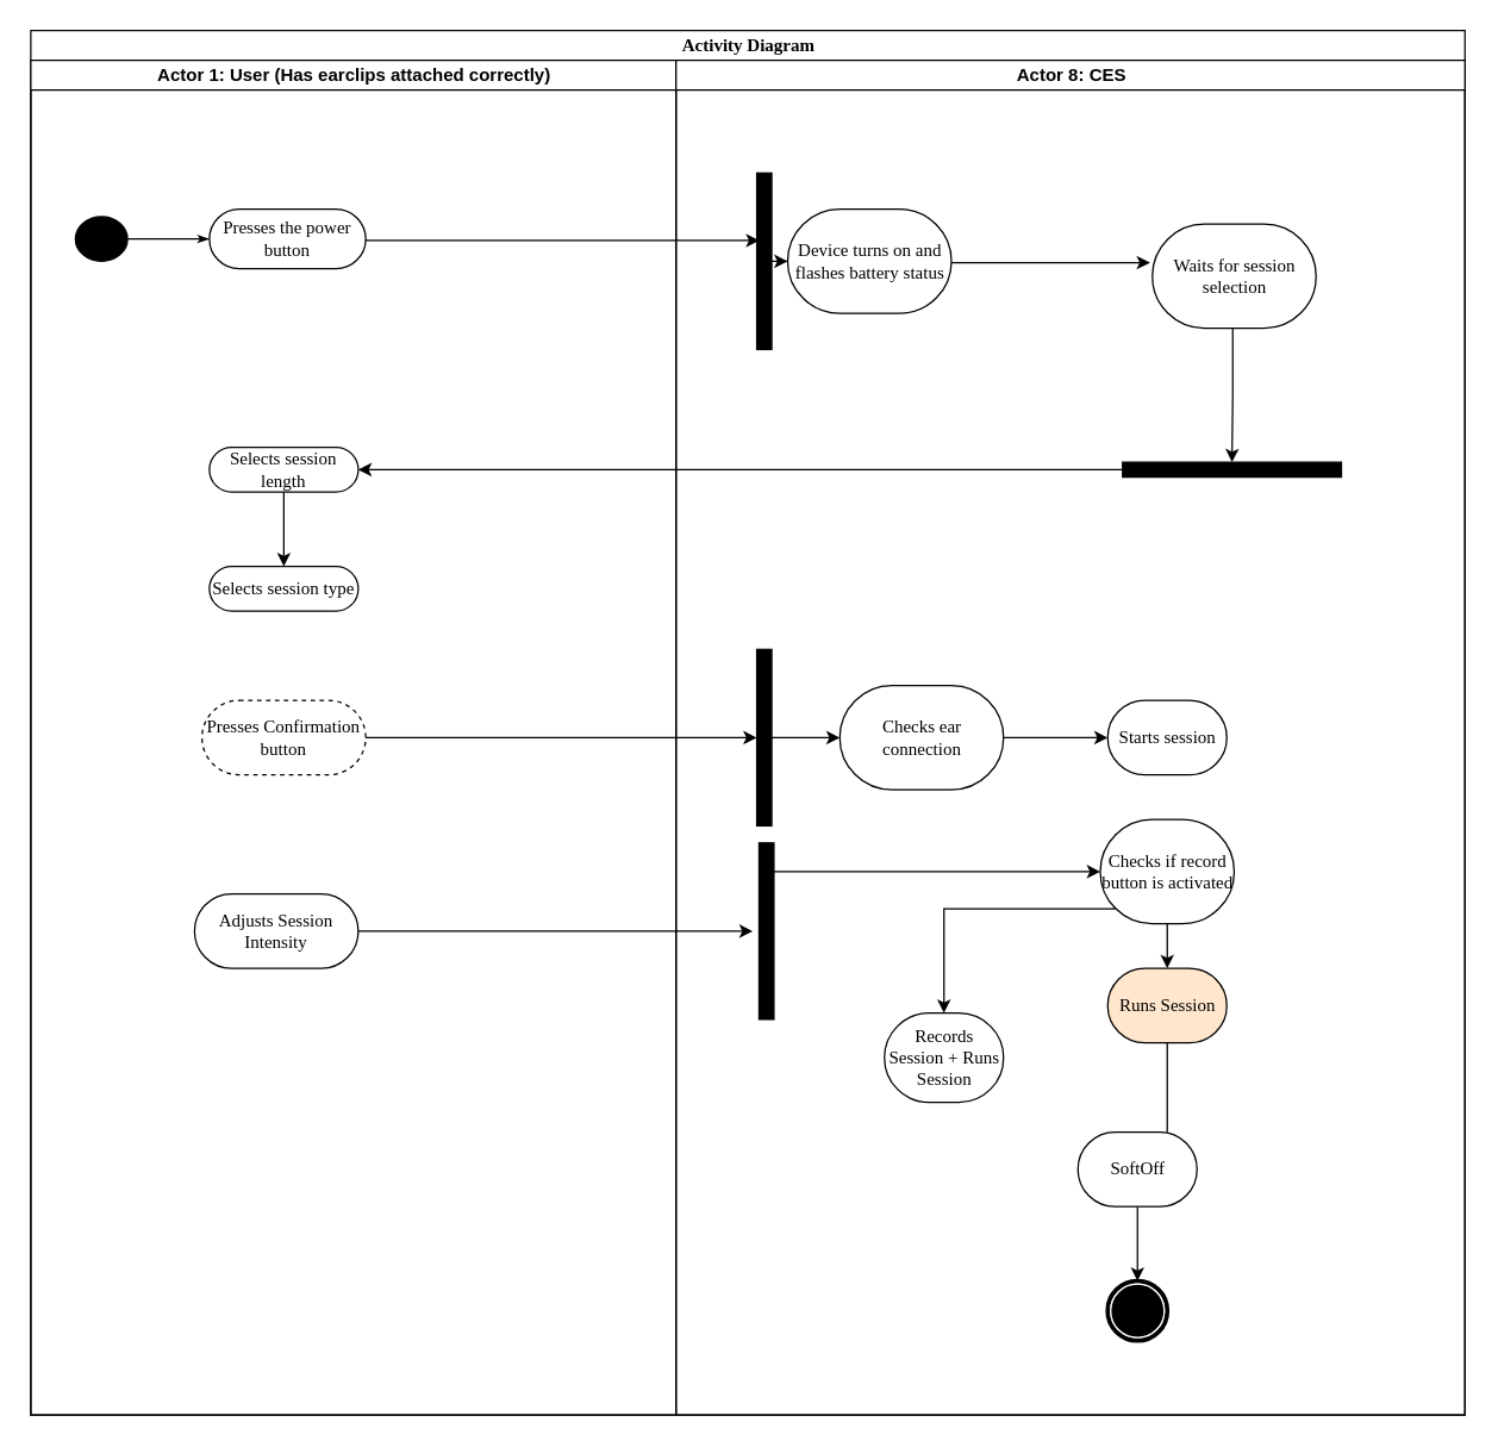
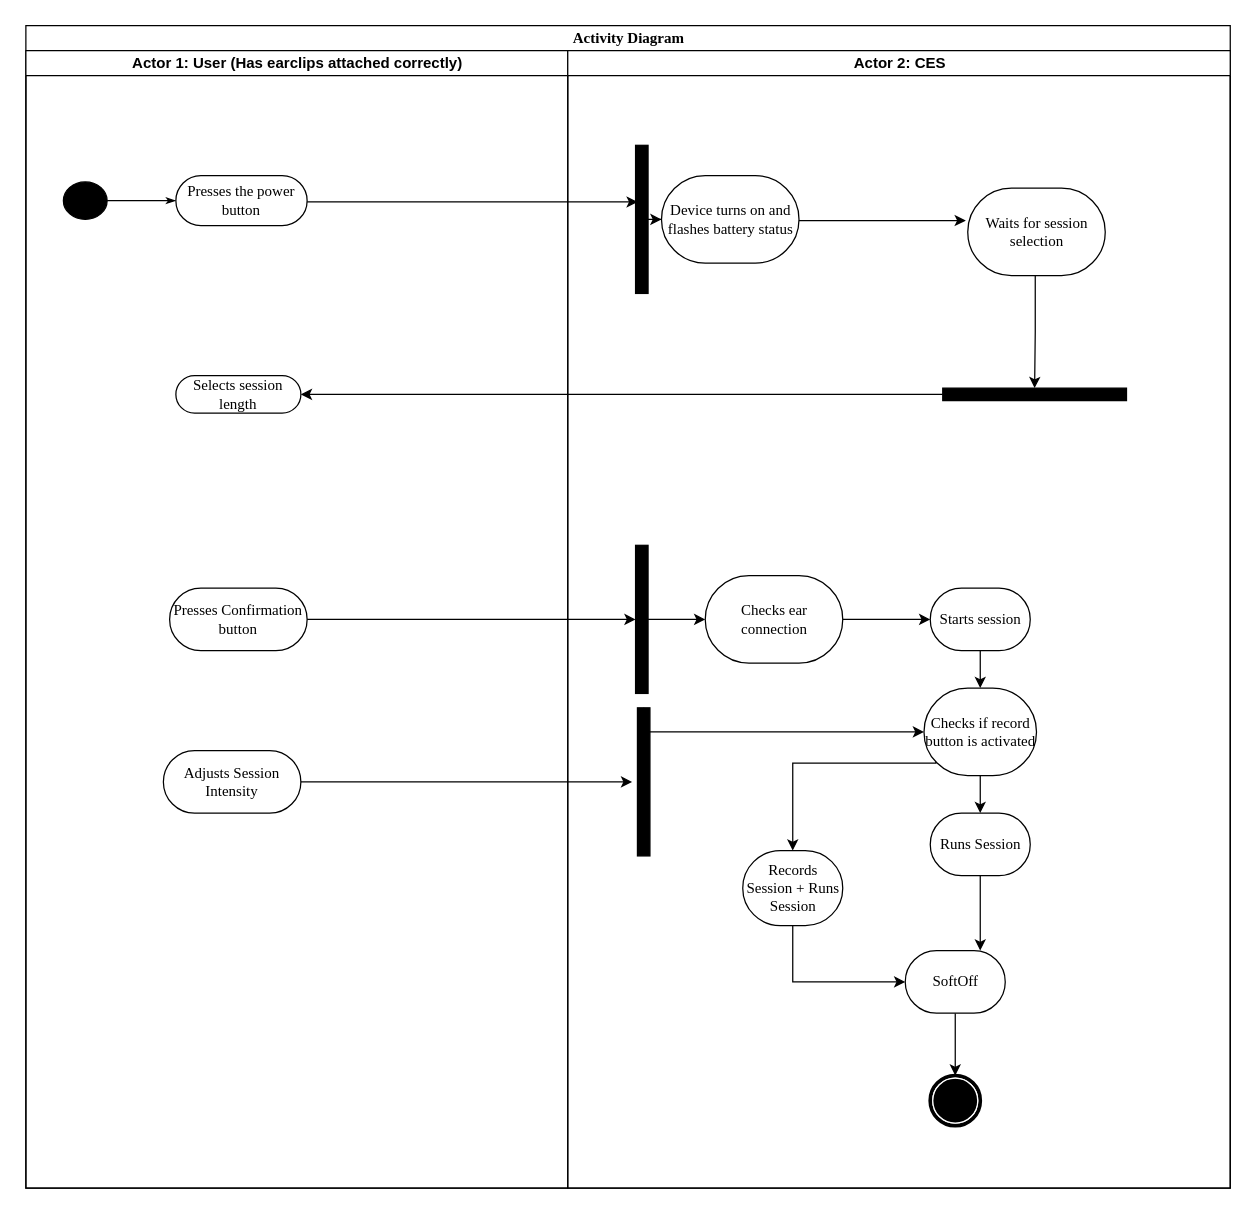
  <mxCell id="0" />
  <mxCell id="1" parent="0" />
  <mxCell id="2" value="Activity Diagram" style="swimlane;html=1;childLayout=stackLayout;startSize=20;rounded=0;shadow=0;comic=0;labelBackgroundColor=none;strokeWidth=1;fontFamily=Verdana;fontSize=12;align=center;" parent="1" vertex="1"><mxGeometry x="20" y="20" width="963.5" height="930" as="geometry" /></mxCell>
  <mxCell id="3" value="Actor 1: User (Has earclips attached correctly)" style="swimlane;html=1;startSize=20;" parent="2" vertex="1"><mxGeometry y="20" width="433.5" height="910" as="geometry" /></mxCell>
  <mxCell id="4" value="" style="ellipse;whiteSpace=wrap;html=1;rounded=0;shadow=0;comic=0;labelBackgroundColor=none;strokeWidth=1;fillColor=#000000;fontFamily=Verdana;fontSize=12;align=center;" parent="3" vertex="1"><mxGeometry x="30" y="105" width="35" height="30" as="geometry" /></mxCell>
  <mxCell id="5" value="Presses the power button" style="rounded=1;whiteSpace=wrap;html=1;shadow=0;comic=0;labelBackgroundColor=none;strokeWidth=1;fontFamily=Verdana;fontSize=12;align=center;arcSize=50;" parent="3" vertex="1"><mxGeometry x="120" y="100" width="105" height="40" as="geometry" /></mxCell>
  <mxCell id="6" style="edgeStyle=orthogonalEdgeStyle;rounded=0;html=1;labelBackgroundColor=none;startArrow=none;startFill=0;startSize=5;endArrow=classicThin;endFill=1;endSize=5;jettySize=auto;orthogonalLoop=1;strokeWidth=1;fontFamily=Verdana;fontSize=12" parent="3" source="4" target="5" edge="1"><mxGeometry relative="1" as="geometry" /></mxCell>
- <mxCell id="7" style="edgeStyle=orthogonalEdgeStyle;rounded=0;orthogonalLoop=1;jettySize=auto;html=1;" parent="3" source="8" target="10" edge="1"><mxGeometry relative="1" as="geometry" /></mxCell>
  <mxCell id="8" value="Selects session length" style="rounded=1;whiteSpace=wrap;html=1;shadow=0;comic=0;labelBackgroundColor=none;strokeWidth=1;fontFamily=Verdana;fontSize=12;align=center;arcSize=50;" parent="3" vertex="1"><mxGeometry x="120" y="260" width="100" height="30" as="geometry" /></mxCell>
- <mxCell id="9" value="Presses Confirmation button" style="rounded=1;whiteSpace=wrap;html=1;shadow=0;comic=0;labelBackgroundColor=none;strokeWidth=1;fontFamily=Verdana;fontSize=12;align=center;arcSize=50;dashed=1;" parent="3" vertex="1"><mxGeometry x="115" y="430" width="110" height="50" as="geometry" /></mxCell>
- <mxCell id="10" value="Selects session type" style="rounded=1;whiteSpace=wrap;html=1;shadow=0;comic=0;labelBackgroundColor=none;strokeWidth=1;fontFamily=Verdana;fontSize=12;align=center;arcSize=50;" parent="3" vertex="1"><mxGeometry x="120" y="340" width="100" height="30" as="geometry" /></mxCell>
+ <mxCell id="9" value="Presses Confirmation button" style="rounded=1;whiteSpace=wrap;html=1;shadow=0;comic=0;labelBackgroundColor=none;strokeWidth=1;fontFamily=Verdana;fontSize=12;align=center;arcSize=50;" parent="3" vertex="1"><mxGeometry x="115" y="430" width="110" height="50" as="geometry" /></mxCell>
  <mxCell id="11" value="Adjusts Session Intensity" style="rounded=1;whiteSpace=wrap;html=1;shadow=0;comic=0;labelBackgroundColor=none;strokeWidth=1;fontFamily=Verdana;fontSize=12;align=center;arcSize=50;" parent="3" vertex="1"><mxGeometry x="110" y="560" width="110" height="50" as="geometry" /></mxCell>
  <mxCell id="12" value="" style="whiteSpace=wrap;html=1;rounded=0;shadow=0;comic=0;labelBackgroundColor=none;strokeWidth=1;fillColor=#000000;fontFamily=Verdana;fontSize=12;align=center;rotation=-90;" parent="3" vertex="1"><mxGeometry x="435" y="580" width="118.5" height="10" as="geometry" /></mxCell>
  <mxCell id="13" style="edgeStyle=orthogonalEdgeStyle;rounded=0;orthogonalLoop=1;jettySize=auto;html=1;" parent="3" source="11" edge="1"><mxGeometry relative="1" as="geometry"><mxPoint x="485" y="585" as="targetPoint" /></mxGeometry></mxCell>
  <mxCell id="14" style="edgeStyle=orthogonalEdgeStyle;rounded=0;orthogonalLoop=1;jettySize=auto;html=1;entryX=0.618;entryY=0.175;entryDx=0;entryDy=0;entryPerimeter=0;" parent="2" source="5" target="18" edge="1"><mxGeometry relative="1" as="geometry"><Array as="points"><mxPoint x="260" y="141" /><mxPoint x="260" y="141" /></Array></mxGeometry></mxCell>
  <mxCell id="15" style="edgeStyle=orthogonalEdgeStyle;rounded=0;orthogonalLoop=1;jettySize=auto;html=1;entryX=1;entryY=0.5;entryDx=0;entryDy=0;" parent="2" source="19" target="8" edge="1"><mxGeometry relative="1" as="geometry" /></mxCell>
- <mxCell id="16" value="Actor 8: CES" style="swimlane;html=1;startSize=20;" parent="2" vertex="1"><mxGeometry x="433.5" y="20" width="530" height="910" as="geometry" /></mxCell>
+ <mxCell id="16" value="Actor 2: CES" style="swimlane;html=1;startSize=20;" parent="2" vertex="1"><mxGeometry x="433.5" y="20" width="530" height="910" as="geometry" /></mxCell>
  <mxCell id="17" style="edgeStyle=orthogonalEdgeStyle;rounded=0;orthogonalLoop=1;jettySize=auto;html=1;" parent="16" source="18" target="21" edge="1"><mxGeometry relative="1" as="geometry" /></mxCell>
  <mxCell id="18" value="" style="whiteSpace=wrap;html=1;rounded=0;shadow=0;comic=0;labelBackgroundColor=none;strokeWidth=1;fillColor=#000000;fontFamily=Verdana;fontSize=12;align=center;rotation=-90;" parent="16" vertex="1"><mxGeometry y="130" width="118.5" height="10" as="geometry" /></mxCell>
  <mxCell id="19" value="" style="whiteSpace=wrap;html=1;rounded=0;shadow=0;comic=0;labelBackgroundColor=none;strokeWidth=1;fillColor=#000000;fontFamily=Verdana;fontSize=12;align=center;rotation=0;" parent="16" vertex="1"><mxGeometry x="300" y="270" width="147" height="10" as="geometry" /></mxCell>
  <mxCell id="20" style="edgeStyle=orthogonalEdgeStyle;rounded=0;orthogonalLoop=1;jettySize=auto;html=1;entryX=-0.014;entryY=0.371;entryDx=0;entryDy=0;entryPerimeter=0;" parent="16" source="21" target="31" edge="1"><mxGeometry relative="1" as="geometry"><Array as="points"><mxPoint x="220" y="136" /><mxPoint x="220" y="136" /></Array></mxGeometry></mxCell>
  <mxCell id="21" value="Device turns on and flashes battery status" style="rounded=1;whiteSpace=wrap;html=1;shadow=0;comic=0;labelBackgroundColor=none;strokeWidth=1;fontFamily=Verdana;fontSize=12;align=center;arcSize=50;" parent="16" vertex="1"><mxGeometry x="75" y="100" width="110" height="70" as="geometry" /></mxCell>
+ <mxCell id="22" style="edgeStyle=orthogonalEdgeStyle;rounded=0;orthogonalLoop=1;jettySize=auto;html=1;" parent="16" source="23" target="26" edge="1"><mxGeometry relative="1" as="geometry" /></mxCell>
  <mxCell id="23" value="Starts session" style="rounded=1;whiteSpace=wrap;html=1;shadow=0;comic=0;labelBackgroundColor=none;strokeWidth=1;fontFamily=Verdana;fontSize=12;align=center;arcSize=50;" parent="16" vertex="1"><mxGeometry x="290" y="430" width="80" height="50" as="geometry" /></mxCell>
  <mxCell id="24" style="edgeStyle=orthogonalEdgeStyle;rounded=0;orthogonalLoop=1;jettySize=auto;html=1;" parent="16" source="26" target="28" edge="1"><mxGeometry relative="1" as="geometry" /></mxCell>
  <mxCell id="25" style="edgeStyle=orthogonalEdgeStyle;rounded=0;orthogonalLoop=1;jettySize=auto;html=1;exitX=0.106;exitY=0.814;exitDx=0;exitDy=0;exitPerimeter=0;" edge="1" parent="16" source="26" target="37"><mxGeometry relative="1" as="geometry"><Array as="points"><mxPoint x="295" y="570" /><mxPoint x="180" y="570" /></Array></mxGeometry></mxCell>
  <mxCell id="26" value="Checks if record button is activated" style="rounded=1;whiteSpace=wrap;html=1;shadow=0;comic=0;labelBackgroundColor=none;strokeWidth=1;fontFamily=Verdana;fontSize=12;align=center;arcSize=50;" parent="16" vertex="1"><mxGeometry x="285" y="510" width="90" height="70" as="geometry" /></mxCell>
- <mxCell id="27" style="edgeStyle=orthogonalEdgeStyle;rounded=0;orthogonalLoop=1;jettySize=auto;html=1;entryX=0.75;entryY=0;entryDx=0;entryDy=0;endArrow=none;" parent="16" source="28" target="40" edge="1"><mxGeometry relative="1" as="geometry" /></mxCell>
- <mxCell id="28" value="Runs Session" style="rounded=1;whiteSpace=wrap;html=1;shadow=0;comic=0;labelBackgroundColor=none;strokeWidth=1;fontFamily=Verdana;fontSize=12;align=center;arcSize=50;fillColor=#ffe6cc;" parent="16" vertex="1"><mxGeometry x="290" y="610" width="80" height="50" as="geometry" /></mxCell>
+ <mxCell id="27" style="edgeStyle=orthogonalEdgeStyle;rounded=0;orthogonalLoop=1;jettySize=auto;html=1;entryX=0.75;entryY=0;entryDx=0;entryDy=0;" parent="16" source="28" target="40" edge="1"><mxGeometry relative="1" as="geometry" /></mxCell>
+ <mxCell id="28" value="Runs Session" style="rounded=1;whiteSpace=wrap;html=1;shadow=0;comic=0;labelBackgroundColor=none;strokeWidth=1;fontFamily=Verdana;fontSize=12;align=center;arcSize=50;" parent="16" vertex="1"><mxGeometry x="290" y="610" width="80" height="50" as="geometry" /></mxCell>
  <mxCell id="29" style="edgeStyle=orthogonalEdgeStyle;rounded=0;orthogonalLoop=1;jettySize=auto;html=1;exitX=0.5;exitY=1;exitDx=0;exitDy=0;entryX=0.5;entryY=0;entryDx=0;entryDy=0;" parent="16" source="18" target="18" edge="1"><mxGeometry relative="1" as="geometry" /></mxCell>
  <mxCell id="30" style="edgeStyle=orthogonalEdgeStyle;rounded=0;orthogonalLoop=1;jettySize=auto;html=1;entryX=0.5;entryY=0;entryDx=0;entryDy=0;" parent="16" source="31" target="19" edge="1"><mxGeometry relative="1" as="geometry"><Array as="points"><mxPoint x="374" y="225" /><mxPoint x="374" y="225" /></Array></mxGeometry></mxCell>
  <mxCell id="31" value="Waits for session selection" style="rounded=1;whiteSpace=wrap;html=1;shadow=0;comic=0;labelBackgroundColor=none;strokeWidth=1;fontFamily=Verdana;fontSize=12;align=center;arcSize=50;" parent="16" vertex="1"><mxGeometry x="320" y="110" width="110" height="70" as="geometry" /></mxCell>
  <mxCell id="32" style="edgeStyle=orthogonalEdgeStyle;rounded=0;orthogonalLoop=1;jettySize=auto;html=1;entryX=0;entryY=0.5;entryDx=0;entryDy=0;" parent="16" source="33" edge="1"><mxGeometry relative="1" as="geometry"><mxPoint x="110" y="455" as="targetPoint" /></mxGeometry></mxCell>
  <mxCell id="33" value="" style="whiteSpace=wrap;html=1;rounded=0;shadow=0;comic=0;labelBackgroundColor=none;strokeWidth=1;fillColor=#000000;fontFamily=Verdana;fontSize=12;align=center;rotation=-90;" parent="16" vertex="1"><mxGeometry y="450" width="118.5" height="10" as="geometry" /></mxCell>
  <mxCell id="34" style="edgeStyle=orthogonalEdgeStyle;rounded=0;orthogonalLoop=1;jettySize=auto;html=1;entryX=0;entryY=0.5;entryDx=0;entryDy=0;" parent="16" source="35" target="23" edge="1"><mxGeometry relative="1" as="geometry" /></mxCell>
  <mxCell id="35" value="Checks ear connection" style="rounded=1;whiteSpace=wrap;html=1;shadow=0;comic=0;labelBackgroundColor=none;strokeWidth=1;fontFamily=Verdana;fontSize=12;align=center;arcSize=50;" parent="16" vertex="1"><mxGeometry x="110" y="420" width="110" height="70" as="geometry" /></mxCell>
+ <mxCell id="36" style="edgeStyle=orthogonalEdgeStyle;rounded=0;orthogonalLoop=1;jettySize=auto;html=1;entryX=0;entryY=0.5;entryDx=0;entryDy=0;" parent="16" source="37" target="40" edge="1"><mxGeometry relative="1" as="geometry"><Array as="points"><mxPoint x="180" y="745" /></Array></mxGeometry></mxCell>
  <mxCell id="37" value="Records Session + Runs Session" style="rounded=1;whiteSpace=wrap;html=1;shadow=0;comic=0;labelBackgroundColor=none;strokeWidth=1;fontFamily=Verdana;fontSize=12;align=center;arcSize=50;" parent="16" vertex="1"><mxGeometry x="140" y="640" width="80" height="60" as="geometry" /></mxCell>
  <mxCell id="38" value="" style="shape=mxgraph.bpmn.shape;html=1;verticalLabelPosition=bottom;labelBackgroundColor=#ffffff;verticalAlign=top;perimeter=ellipsePerimeter;outline=end;symbol=terminate;rounded=0;shadow=0;comic=0;strokeWidth=1;fontFamily=Verdana;fontSize=12;align=center;" parent="16" vertex="1"><mxGeometry x="290" y="820" width="40" height="40" as="geometry" /></mxCell>
  <mxCell id="39" style="edgeStyle=orthogonalEdgeStyle;rounded=0;orthogonalLoop=1;jettySize=auto;html=1;entryX=0.5;entryY=0;entryDx=0;entryDy=0;" parent="16" source="40" target="38" edge="1"><mxGeometry relative="1" as="geometry" /></mxCell>
  <mxCell id="40" value="SoftOff" style="rounded=1;whiteSpace=wrap;html=1;shadow=0;comic=0;labelBackgroundColor=none;strokeWidth=1;fontFamily=Verdana;fontSize=12;align=center;arcSize=50;" parent="16" vertex="1"><mxGeometry x="270" y="720" width="80" height="50" as="geometry" /></mxCell>
  <mxCell id="41" style="edgeStyle=orthogonalEdgeStyle;rounded=0;orthogonalLoop=1;jettySize=auto;html=1;entryX=0.5;entryY=0;entryDx=0;entryDy=0;" parent="2" source="9" target="33" edge="1"><mxGeometry relative="1" as="geometry"><mxPoint x="360" y="475" as="targetPoint" /></mxGeometry></mxCell>
  <mxCell id="42" style="edgeStyle=orthogonalEdgeStyle;rounded=0;orthogonalLoop=1;jettySize=auto;html=1;entryX=0;entryY=0.5;entryDx=0;entryDy=0;" parent="2" source="12" target="26" edge="1"><mxGeometry relative="1" as="geometry"><Array as="points"><mxPoint x="494" y="565" /></Array></mxGeometry></mxCell>
